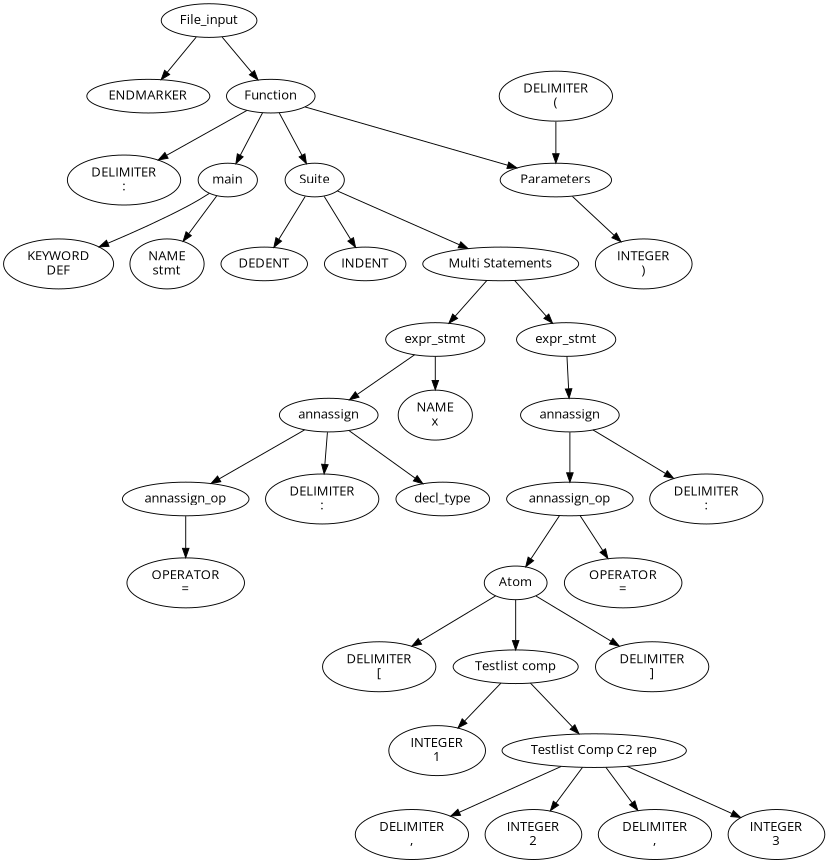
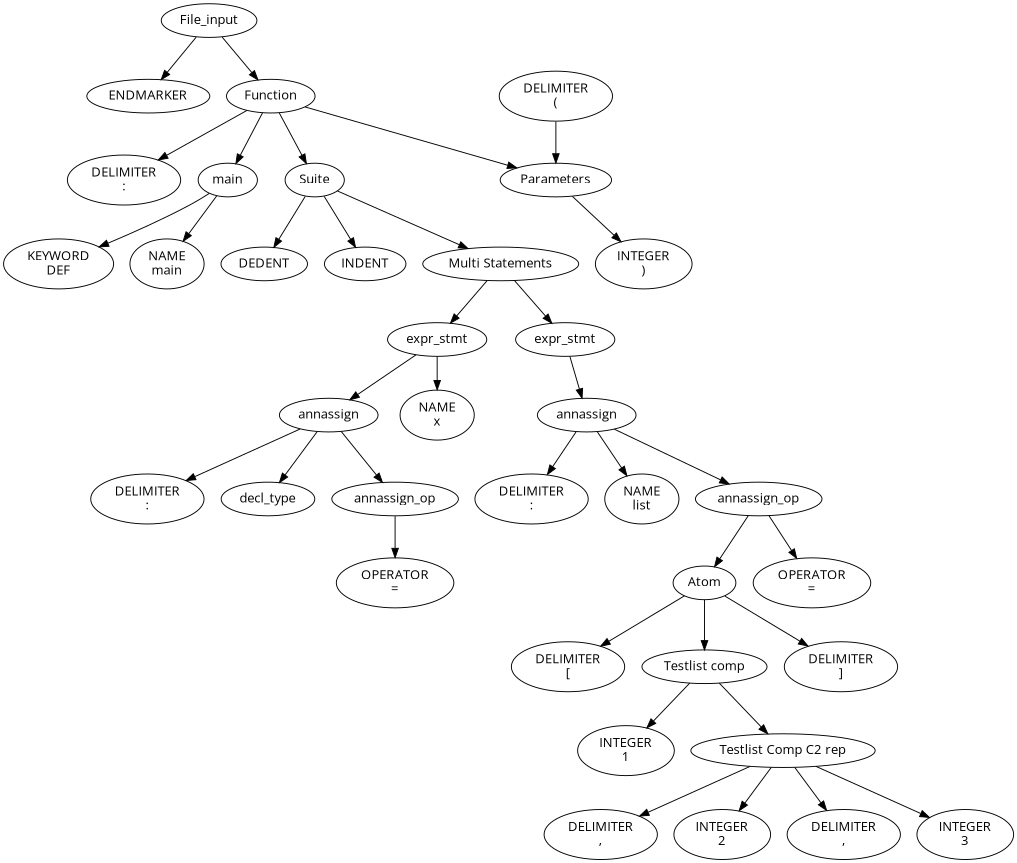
  digraph {
    fontname="Open Sans"
    node [fontname="Open Sans"]
    edge [fontname="Open Sans"]
    n1 [label=File_input]
    n2 [label=Function]
    n3 [label=ENDMARKER]
    n4 [label=main]
    n5 [label=Parameters]
    n6 [label="DELIMITER\n:"]
    n7 [label=Suite]
    n8 [label="KEYWORD\nDEF"]
-   n9 [label="NAME\nstmt"]
+   n9 [label="NAME\nmain"]
    n10 [label="INTEGER\n)"]
    n11 [label=INDENT]
    n12 [label="Multi Statements"]
    n13 [label=DEDENT]
    n14 [label="DELIMITER\n("]
    n15 [label=expr_stmt]
    n16 [label=expr_stmt]
    n17 [label="NAME\nx"]
    n18 [label=annassign]
    n19 [label=annassign]
    n20 [label="DELIMITER\n:"]
    n21 [label=decl_type]
    n22 [label=annassign_op]
    n23 [label="OPERATOR\n="]
    n24 [label="DELIMITER\n:"]
+   n25 [label="NAME\nlist"]
    n26 [label=annassign_op]
    n27 [label="OPERATOR\n="]
    n28 [label=Atom]
    n29 [label="DELIMITER\n["]
    n30 [label="Testlist comp"]
    n31 [label="DELIMITER\n]"]
    n32 [label="INTEGER\n1"]
    n33 [label="Testlist Comp C2 rep"]
    n34 [label="DELIMITER\n,"]
    n35 [label="INTEGER\n2"]
    n36 [label="DELIMITER\n,"]
    n37 [label="INTEGER\n3"]
    n1 -> n2
    n1 -> n3
    n2 -> n4
    n2 -> n5
    n2 -> n6
    n2 -> n7
    n4 -> n8
    n4 -> n9
    n5 -> n10
    n7 -> n11
    n7 -> n12
    n7 -> n13
    n12 -> n15
    n12 -> n16
    n14 -> n5
    n15 -> n17
    n15 -> n18
    n16 -> n19
    n18 -> n20
    n18 -> n21
    n18 -> n22
    n19 -> n24
+   n19 -> n25
    n19 -> n26
    n22 -> n23
    n26 -> n27
    n26 -> n28
    n28 -> n29
    n28 -> n30
    n28 -> n31
    n30 -> n32
    n30 -> n33
    n33 -> n34
    n33 -> n35
    n33 -> n36
    n33 -> n37
  }
